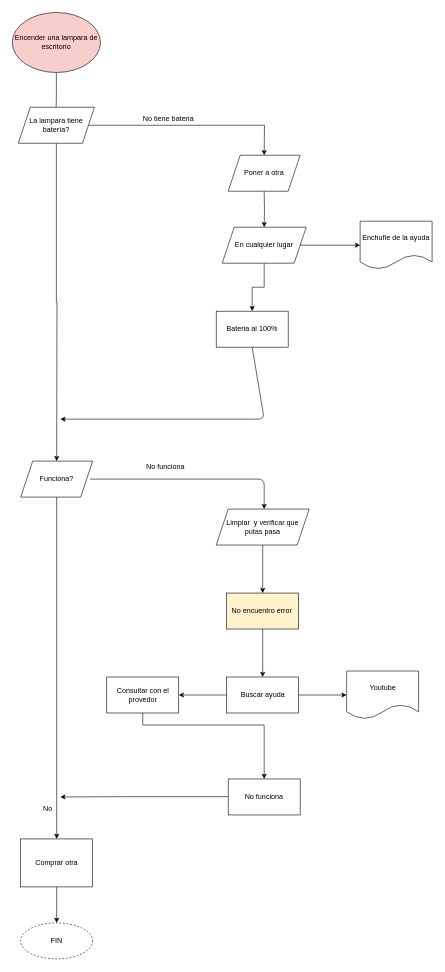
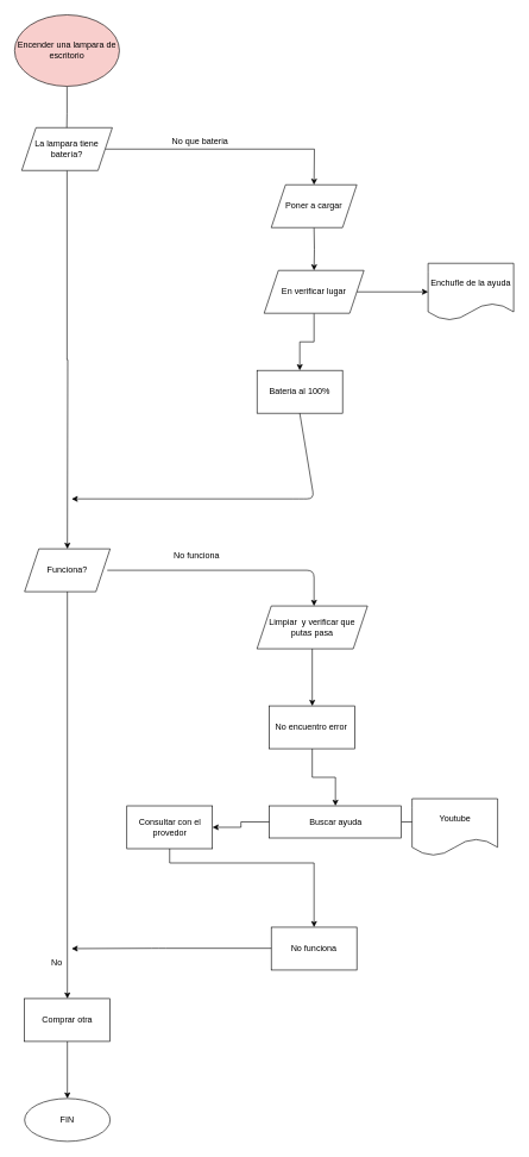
  <mxCell id="0" />
  <mxCell id="1" parent="0" />
  <mxCell id="2" value="" style="edgeStyle=orthogonalEdgeStyle;rounded=0;orthogonalLoop=1;jettySize=auto;html=1;" edge="1" parent="1" source="3"><mxGeometry relative="1" as="geometry"><mxPoint x="93" y="188" as="targetPoint" /><Array as="points"><mxPoint x="93" y="158" /><mxPoint x="93" y="158" /></Array></mxGeometry></mxCell>
  <mxCell id="3" value="Encender una lampara&lt;span style=&quot;white-space: pre&quot;&gt; &lt;/span&gt;de escritorio" style="ellipse;whiteSpace=wrap;html=1;fillColor=#f8cecc;" vertex="1" parent="1"><mxGeometry x="20" y="20" width="147" height="100" as="geometry" /></mxCell>
  <mxCell id="4" value="" style="edgeStyle=orthogonalEdgeStyle;rounded=0;orthogonalLoop=1;jettySize=auto;html=1;" edge="1" parent="1" source="6"><mxGeometry relative="1" as="geometry"><mxPoint x="94" y="768" as="targetPoint" /></mxGeometry></mxCell>
  <mxCell id="5" value="" style="edgeStyle=orthogonalEdgeStyle;rounded=0;orthogonalLoop=1;jettySize=auto;html=1;" edge="1" parent="1" source="6"><mxGeometry relative="1" as="geometry"><mxPoint x="440" y="258" as="targetPoint" /></mxGeometry></mxCell>
  <mxCell id="6" value="La lampara tiene batería?" style="shape=parallelogram;perimeter=parallelogramPerimeter;whiteSpace=wrap;html=1;fixedSize=1;" vertex="1" parent="1"><mxGeometry x="30" y="178" width="127" height="60" as="geometry" /></mxCell>
- <mxCell id="7" value="No tiene bateria" style="text;html=1;align=center;verticalAlign=middle;resizable=0;points=[];autosize=1;strokeColor=none;fillColor=none;" vertex="1" parent="1"><mxGeometry x="230" y="188" width="100" height="20" as="geometry" /></mxCell>
+ <mxCell id="7" value="No que bateria" style="text;html=1;align=center;verticalAlign=middle;resizable=0;points=[];autosize=1;strokeColor=none;fillColor=none;" vertex="1" parent="1"><mxGeometry x="230" y="188" width="100" height="20" as="geometry" /></mxCell>
  <mxCell id="8" value="" style="edgeStyle=orthogonalEdgeStyle;rounded=0;orthogonalLoop=1;jettySize=auto;html=1;" edge="1" parent="1" target="11"><mxGeometry relative="1" as="geometry"><mxPoint x="440" y="318" as="sourcePoint" /></mxGeometry></mxCell>
  <mxCell id="9" value="" style="edgeStyle=orthogonalEdgeStyle;rounded=0;orthogonalLoop=1;jettySize=auto;html=1;" edge="1" parent="1" source="11" target="12"><mxGeometry relative="1" as="geometry" /></mxCell>
  <mxCell id="10" value="" style="edgeStyle=orthogonalEdgeStyle;rounded=0;orthogonalLoop=1;jettySize=auto;html=1;" edge="1" parent="1" source="11" target="13"><mxGeometry relative="1" as="geometry" /></mxCell>
- <mxCell id="11" value="En cualquier lugar" style="shape=parallelogram;perimeter=parallelogramPerimeter;whiteSpace=wrap;html=1;fixedSize=1;" vertex="1" parent="1"><mxGeometry x="370" y="378" width="140" height="60" as="geometry" /></mxCell>
+ <mxCell id="11" value="En verificar lugar" style="shape=parallelogram;perimeter=parallelogramPerimeter;whiteSpace=wrap;html=1;fixedSize=1;" vertex="1" parent="1"><mxGeometry x="370" y="378" width="140" height="60" as="geometry" /></mxCell>
  <mxCell id="12" value="Enchufle de la ayuda" style="shape=document;whiteSpace=wrap;html=1;boundedLbl=1;" vertex="1" parent="1"><mxGeometry x="600" y="368" width="120" height="80" as="geometry" /></mxCell>
  <mxCell id="13" value="Bateria al 100%" style="whiteSpace=wrap;html=1;" vertex="1" parent="1"><mxGeometry x="360" y="518" width="120" height="60" as="geometry" /></mxCell>
  <mxCell id="14" value="" style="endArrow=classic;html=1;exitX=0.5;exitY=1;exitDx=0;exitDy=0;" edge="1" parent="1" source="13"><mxGeometry width="50" height="50" relative="1" as="geometry"><mxPoint x="300" y="568" as="sourcePoint" /><mxPoint x="100" y="698" as="targetPoint" /><Array as="points"><mxPoint x="440" y="698" /><mxPoint x="420" y="698" /></Array></mxGeometry></mxCell>
  <mxCell id="15" value="" style="edgeStyle=orthogonalEdgeStyle;rounded=0;orthogonalLoop=1;jettySize=auto;html=1;" edge="1" parent="1" source="16" target="31"><mxGeometry relative="1" as="geometry" /></mxCell>
  <mxCell id="16" value="Funciona?" style="shape=parallelogram;perimeter=parallelogramPerimeter;whiteSpace=wrap;html=1;fixedSize=1;" vertex="1" parent="1"><mxGeometry x="34" y="768" width="120" height="60" as="geometry" /></mxCell>
- <mxCell id="17" value="Poner a otra" style="shape=parallelogram;perimeter=parallelogramPerimeter;whiteSpace=wrap;html=1;fixedSize=1;" vertex="1" parent="1"><mxGeometry x="380" y="258" width="120" height="60" as="geometry" /></mxCell>
+ <mxCell id="17" value="Poner a cargar" style="shape=parallelogram;perimeter=parallelogramPerimeter;whiteSpace=wrap;html=1;fixedSize=1;" vertex="1" parent="1"><mxGeometry x="380" y="258" width="120" height="60" as="geometry" /></mxCell>
  <mxCell id="18" value="" style="endArrow=classic;html=1;" edge="1" parent="1"><mxGeometry width="50" height="50" relative="1" as="geometry"><mxPoint x="150" y="798" as="sourcePoint" /><mxPoint x="440" y="848" as="targetPoint" /><Array as="points"><mxPoint x="440" y="798" /></Array></mxGeometry></mxCell>
  <mxCell id="19" value="No funciona" style="text;html=1;align=center;verticalAlign=middle;resizable=0;points=[];autosize=1;strokeColor=none;fillColor=none;" vertex="1" parent="1"><mxGeometry x="235" y="768" width="80" height="20" as="geometry" /></mxCell>
  <mxCell id="20" value="" style="edgeStyle=orthogonalEdgeStyle;rounded=0;orthogonalLoop=1;jettySize=auto;html=1;" edge="1" parent="1" source="21" target="23"><mxGeometry relative="1" as="geometry" /></mxCell>
  <mxCell id="21" value="Limpiar&amp;nbsp; y verificar que putas pasa&lt;br&gt;" style="shape=parallelogram;perimeter=parallelogramPerimeter;whiteSpace=wrap;html=1;fixedSize=1;" vertex="1" parent="1"><mxGeometry x="360" y="848" width="155" height="60" as="geometry" /></mxCell>
  <mxCell id="22" value="" style="edgeStyle=orthogonalEdgeStyle;rounded=0;orthogonalLoop=1;jettySize=auto;html=1;" edge="1" parent="1" source="23" target="26"><mxGeometry relative="1" as="geometry" /></mxCell>
- <mxCell id="23" value="No encuentro error&amp;nbsp;" style="whiteSpace=wrap;html=1;fillColor=#fff2cc;" vertex="1" parent="1"><mxGeometry x="377.5" y="988" width="120" height="60" as="geometry" /></mxCell>
+ <mxCell id="23" value="No encuentro error&amp;nbsp;" style="whiteSpace=wrap;html=1;" vertex="1" parent="1"><mxGeometry x="377.5" y="988" width="120" height="60" as="geometry" /></mxCell>
  <mxCell id="24" value="" style="edgeStyle=orthogonalEdgeStyle;rounded=0;orthogonalLoop=1;jettySize=auto;html=1;" edge="1" parent="1" source="26" target="27"><mxGeometry relative="1" as="geometry" /></mxCell>
  <mxCell id="25" value="" style="edgeStyle=orthogonalEdgeStyle;rounded=0;orthogonalLoop=1;jettySize=auto;html=1;" edge="1" parent="1" source="26" target="29"><mxGeometry relative="1" as="geometry" /></mxCell>
- <mxCell id="26" value="Buscar ayuda" style="whiteSpace=wrap;html=1;" vertex="1" parent="1"><mxGeometry x="377.5" y="1128" width="120" height="60" as="geometry" /></mxCell>
+ <mxCell id="26" value="Buscar ayuda" style="whiteSpace=wrap;html=1;" vertex="1" parent="1"><mxGeometry x="377.5" y="1128" width="185" height="45" as="geometry" /></mxCell>
  <mxCell id="27" value="Youtube" style="shape=document;whiteSpace=wrap;html=1;boundedLbl=1;" vertex="1" parent="1"><mxGeometry x="577.5" y="1118" width="120" height="80" as="geometry" /></mxCell>
  <mxCell id="28" value="" style="edgeStyle=orthogonalEdgeStyle;rounded=0;orthogonalLoop=1;jettySize=auto;html=1;" edge="1" parent="1" source="29"><mxGeometry relative="1" as="geometry"><mxPoint x="440" y="1298" as="targetPoint" /><Array as="points"><mxPoint x="238" y="1208" /><mxPoint x="440" y="1208" /></Array></mxGeometry></mxCell>
  <mxCell id="29" value="Consultar con el provedor" style="whiteSpace=wrap;html=1;" vertex="1" parent="1"><mxGeometry x="177.5" y="1128" width="120" height="60" as="geometry" /></mxCell>
  <mxCell id="30" value="" style="edgeStyle=orthogonalEdgeStyle;rounded=0;orthogonalLoop=1;jettySize=auto;html=1;" edge="1" parent="1" source="31" target="35"><mxGeometry relative="1" as="geometry" /></mxCell>
- <mxCell id="31" value="Comprar otra" style="whiteSpace=wrap;html=1;" vertex="1" parent="1"><mxGeometry x="34" y="1398" width="120" height="80" as="geometry" /></mxCell>
+ <mxCell id="31" value="Comprar otra" style="whiteSpace=wrap;html=1;" vertex="1" parent="1"><mxGeometry x="34" y="1398" width="120" height="60" as="geometry" /></mxCell>
  <mxCell id="32" value="No funciona" style="whiteSpace=wrap;html=1;" vertex="1" parent="1"><mxGeometry x="380" y="1298" width="120" height="60" as="geometry" /></mxCell>
  <mxCell id="33" value="" style="endArrow=classic;html=1;" edge="1" parent="1"><mxGeometry width="50" height="50" relative="1" as="geometry"><mxPoint x="380" y="1327.5" as="sourcePoint" /><mxPoint x="100" y="1328" as="targetPoint" /><Array as="points"><mxPoint x="222.5" y="1327.5" /></Array></mxGeometry></mxCell>
  <mxCell id="34" value="No" style="text;html=1;align=center;verticalAlign=middle;resizable=0;points=[];autosize=1;strokeColor=none;fillColor=none;" vertex="1" parent="1"><mxGeometry x="64" y="1338" width="30" height="20" as="geometry" /></mxCell>
- <mxCell id="35" value="FIN" style="ellipse;whiteSpace=wrap;html=1;dashed=1;" vertex="1" parent="1"><mxGeometry x="34" y="1538" width="120" height="60" as="geometry" /></mxCell>
+ <mxCell id="35" value="FIN" style="ellipse;whiteSpace=wrap;html=1;" vertex="1" parent="1"><mxGeometry x="34" y="1538" width="120" height="60" as="geometry" /></mxCell>
